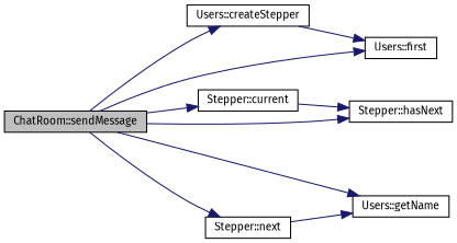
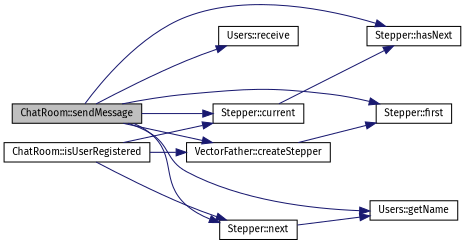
  digraph {
    fontname="Fira Sans"
    rankdir=LR
    node [color=black fillcolor=white fontname="Fira Sans" fontsize=10 shape=record style=filled]
    edge [color=midnightblue fontname="Fira Sans" fontsize=10 labelfontname=Helvetica labelfontsize=10 style=solid]
    n1 [fillcolor=grey75 fontcolor=black height=0.2 label="ChatRoom::sendMessage" width=0.4]
-   n2 [height=0.2 label="Users::createStepper" width=0.4]
+   n2 [height=0.2 label="VectorFather::createStepper" width=0.4]
    n3 [height=0.2 label="Stepper::current" width=0.4]
-   n4 [height=0.2 label="Users::first" width=0.4]
+   n4 [height=0.2 label="Stepper::first" width=0.4]
    n5 [height=0.2 label="Users::getName" width=0.4]
    n6 [height=0.2 label="Stepper::hasNext" width=0.4]
    n7 [height=0.2 label="Stepper::next" width=0.4]
+   n8 [height=0.2 label="Users::receive" width=0.4]
+   n9 [height=0.2 label="ChatRoom::isUserRegistered" width=0.4]
    n1 -> n2
    n1 -> n3
    n1 -> n4
    n1 -> n5
    n1 -> n6
    n1 -> n7
+   n1 -> n8
    n2 -> n4
    n3 -> n6
    n7 -> n5
+   n9 -> n2
+   n9 -> n3
+   n9 -> n7
  }
